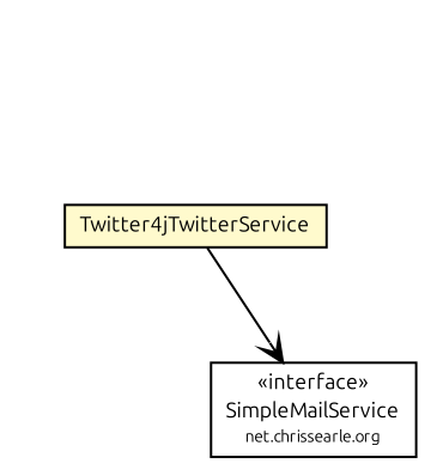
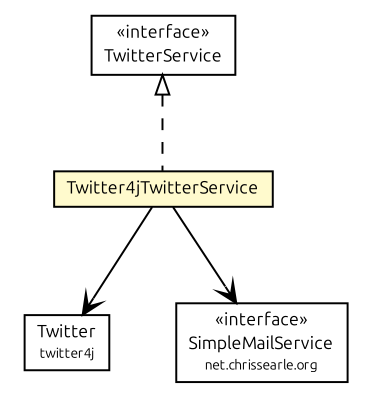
  digraph {
    fontname=Ubuntu
    node [fontcolor=black fontname=Ubuntu fontsize=9.0 shape=plaintext]
    edge [fontname=Ubuntu fontsize=10.0 headport=p labelfontname=Helvetica labelfontsize=10 tailport=p arrowhead=open color=black fontcolor=black]
+   n1 [label=<<table border="0" cellborder="1" cellspacing="0" cellpadding="2" port="p" href="./TwitterService.html"> 		<tr><td><table border="0" cellspacing="0" cellpadding="1"> 			<tr><td> &laquo;interface&raquo; </td></tr> 			<tr><td> TwitterService </td></tr> 		</table></td></tr> 		</table>>]
    n2 [label=<<table border="0" cellborder="1" cellspacing="0" cellpadding="2" port="p" bgcolor="lemonChiffon" href="./Twitter4jTwitterService.html"> 		<tr><td><table border="0" cellspacing="0" cellpadding="1"> 			<tr><td> Twitter4jTwitterService </td></tr> 		</table></td></tr> 		</table>>]
+   n3 [label=<<table border="0" cellborder="1" cellspacing="0" cellpadding="2" port="p"> 		<tr><td><table border="0" cellspacing="0" cellpadding="1"> 			<tr><td> Twitter </td></tr> 			<tr><td><font point-size="7.0"> twitter4j </font></td></tr> 		</table></td></tr> 		</table>>]
    n4 [label=<<table border="0" cellborder="1" cellspacing="0" cellpadding="2" port="p"> 		<tr><td><table border="0" cellspacing="0" cellpadding="1"> 			<tr><td> &laquo;interface&raquo; </td></tr> 			<tr><td> SimpleMailService </td></tr> 			<tr><td><font point-size="7.0"> net.chrissearle.org </font></td></tr> 		</table></td></tr> 		</table>>]
+   n1 -> n2 [arrowtail=empty dir=back fontsize=10 style=dashed arrowhead="" color="" fontcolor=""]
+   n2 -> n3
    n2 -> n4
  }
